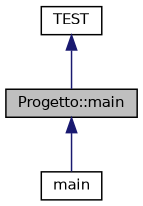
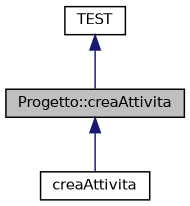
  digraph {
    rankdir=TB
    node [color=black fillcolor=white fontname=Helvetica fontsize=10 shape=record style=filled]
    edge [color=midnightblue dir=back fontname=Helvetica fontsize=10 labelfontname=Helvetica labelfontsize=10 style=solid]
-   n1 [fillcolor=grey75 fontcolor=black height=0.2 label="Progetto::main" width=0.4]
-   n2 [height=0.2 label=main width=0.4]
+   n1 [fillcolor=grey75 fontcolor=black height=0.2 label="Progetto::creaAttivita" width=0.4]
+   n2 [height=0.2 label=creaAttivita width=0.4]
    n3 [height=0.2 label=TEST width=0.4]
    n1 -> n2
    n3 -> n1
  }
